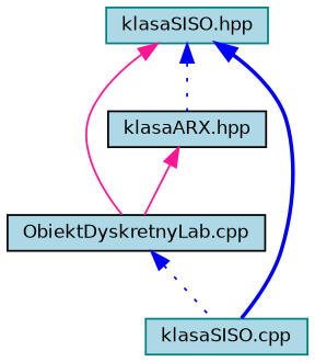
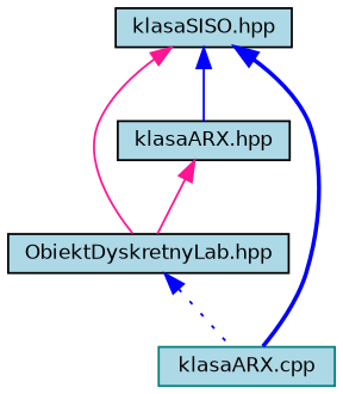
  digraph {
    node [color=teal fillcolor=lightblue fontname=Helvetica fontsize=10 shape=box style=filled]
    edge [color=blue dir=back fontname=Helvetica fontsize=10 labelfontname=Helvetica labelfontsize=10 style=solid]
-   n1 [fontcolor=black height=0.2 label="klasaSISO.hpp" width=0.4]
-   n2 [color=black height=0.2 label="ObiektDyskretnyLab.cpp" width=0.4]
-   n3 [height=0.2 label="klasaSISO.cpp" width=0.4]
+   n1 [color=black fontcolor=black height=0.2 label="klasaSISO.hpp" width=0.4]
+   n2 [color=black height=0.2 label="ObiektDyskretnyLab.hpp" width=0.4]
+   n3 [height=0.2 label="klasaARX.cpp" width=0.4]
    n4 [color=black height=0.2 label="klasaARX.hpp" width=0.4]
    n1 -> n2 [color=deeppink]
    n1 -> n3 [style=bold]
-   n1 -> n4 [style=dotted]
+   n1 -> n4
    n2 -> n3 [style=dotted]
    n4 -> n2 [color=deeppink]
  }
